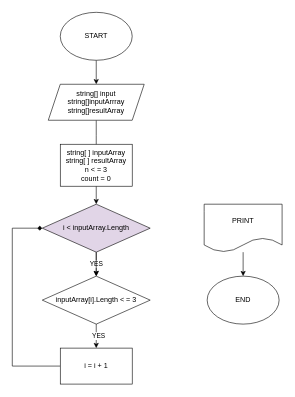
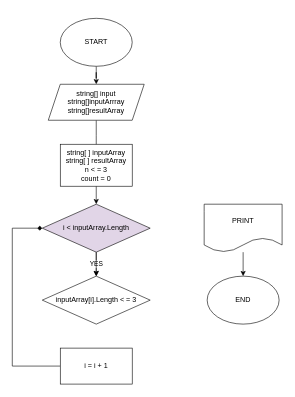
  <mxCell id="0" />
  <mxCell id="1" parent="0" />
  <mxCell id="2" style="edgeStyle=orthogonalEdgeStyle;rounded=0;orthogonalLoop=1;jettySize=auto;html=1;" edge="1" parent="1" source="3" target="5"><mxGeometry relative="1" as="geometry"><mxPoint x="160" y="140" as="targetPoint" /></mxGeometry></mxCell>
- <mxCell id="3" value="START" style="ellipse;whiteSpace=wrap;html=1;" vertex="1" parent="1"><mxGeometry x="100" y="20" width="120" height="80" as="geometry" /></mxCell>
+ <mxCell id="3" value="START" style="ellipse;whiteSpace=wrap;html=1;" vertex="1" parent="1"><mxGeometry x="100" y="30" width="120" height="80" as="geometry" /></mxCell>
  <mxCell id="4" value="" style="edgeStyle=orthogonalEdgeStyle;rounded=0;orthogonalLoop=1;jettySize=auto;html=1;" edge="1" parent="1" source="5"><mxGeometry relative="1" as="geometry"><mxPoint x="160" y="250" as="targetPoint" /></mxGeometry></mxCell>
  <mxCell id="5" value="string[] input&lt;br&gt;string[]inputArrray&lt;br&gt;string[]resultArray" style="shape=parallelogram;perimeter=parallelogramPerimeter;whiteSpace=wrap;html=1;fixedSize=1;" vertex="1" parent="1"><mxGeometry x="80" y="140" width="160" height="60" as="geometry" /></mxCell>
  <mxCell id="6" style="edgeStyle=orthogonalEdgeStyle;rounded=0;orthogonalLoop=1;jettySize=auto;html=1;" edge="1" parent="1" source="7"><mxGeometry relative="1" as="geometry"><mxPoint x="160" y="340" as="targetPoint" /></mxGeometry></mxCell>
  <mxCell id="7" value="string[ ] inputArray&lt;br&gt;string[ ] resultArray&lt;br&gt;n &amp;lt; = 3&lt;br&gt;count = 0" style="rounded=0;whiteSpace=wrap;html=1;" vertex="1" parent="1"><mxGeometry x="100" y="240" width="120" height="70" as="geometry" /></mxCell>
  <mxCell id="8" value="YES" style="edgeStyle=orthogonalEdgeStyle;rounded=0;orthogonalLoop=1;jettySize=auto;html=1;" edge="1" parent="1" source="10"><mxGeometry relative="1" as="geometry"><mxPoint x="160" y="460" as="targetPoint" /></mxGeometry></mxCell>
  <mxCell id="9" style="edgeStyle=orthogonalEdgeStyle;rounded=0;orthogonalLoop=1;jettySize=auto;html=1;" edge="1" parent="1" source="10" target="13"><mxGeometry relative="1" as="geometry"><mxPoint x="300" y="380" as="targetPoint" /></mxGeometry></mxCell>
  <mxCell id="10" value="i &amp;lt; inputArray.Length" style="rhombus;whiteSpace=wrap;html=1;fillColor=#e1d5e7;" vertex="1" parent="1"><mxGeometry x="70" y="340" width="180" height="80" as="geometry" /></mxCell>
- <mxCell id="11" style="edgeStyle=orthogonalEdgeStyle;rounded=0;orthogonalLoop=1;jettySize=auto;html=1;" edge="1" parent="1" source="13" target="15"><mxGeometry relative="1" as="geometry"><mxPoint x="160" y="580" as="targetPoint" /></mxGeometry></mxCell>
- <mxCell id="12" value="YES" style="edgeLabel;html=1;align=center;verticalAlign=middle;resizable=0;points=[];" vertex="1" connectable="0" parent="11"><mxGeometry x="-0.06" y="3" relative="1" as="geometry"><mxPoint as="offset" /></mxGeometry></mxCell>
  <mxCell id="13" value="inputArray[i].Length &amp;lt; = 3" style="rhombus;whiteSpace=wrap;html=1;" vertex="1" parent="1"><mxGeometry x="70" y="460" width="180" height="80" as="geometry" /></mxCell>
  <mxCell id="14" style="edgeStyle=orthogonalEdgeStyle;rounded=0;orthogonalLoop=1;jettySize=auto;html=1;entryX=0;entryY=0.5;entryDx=0;entryDy=0;endArrow=diamond;" edge="1" parent="1" source="15" target="10"><mxGeometry relative="1" as="geometry"><Array as="points"><mxPoint x="20" y="610" /><mxPoint x="20" y="380" /></Array></mxGeometry></mxCell>
  <mxCell id="15" value="i = i + 1" style="rounded=0;whiteSpace=wrap;html=1;" vertex="1" parent="1"><mxGeometry x="100" y="580" width="120" height="60" as="geometry" /></mxCell>
  <mxCell id="16" style="edgeStyle=orthogonalEdgeStyle;rounded=0;orthogonalLoop=1;jettySize=auto;html=1;" edge="1" parent="1" source="17" target="18"><mxGeometry relative="1" as="geometry"><mxPoint x="530" y="380" as="targetPoint" /></mxGeometry></mxCell>
  <mxCell id="17" value="PRINT" style="shape=document;whiteSpace=wrap;html=1;boundedLbl=1;" vertex="1" parent="1"><mxGeometry x="340" y="340" width="130" height="80" as="geometry" /></mxCell>
  <mxCell id="18" value="END" style="ellipse;whiteSpace=wrap;html=1;" vertex="1" parent="1"><mxGeometry x="345" y="460" width="120" height="80" as="geometry" /></mxCell>
